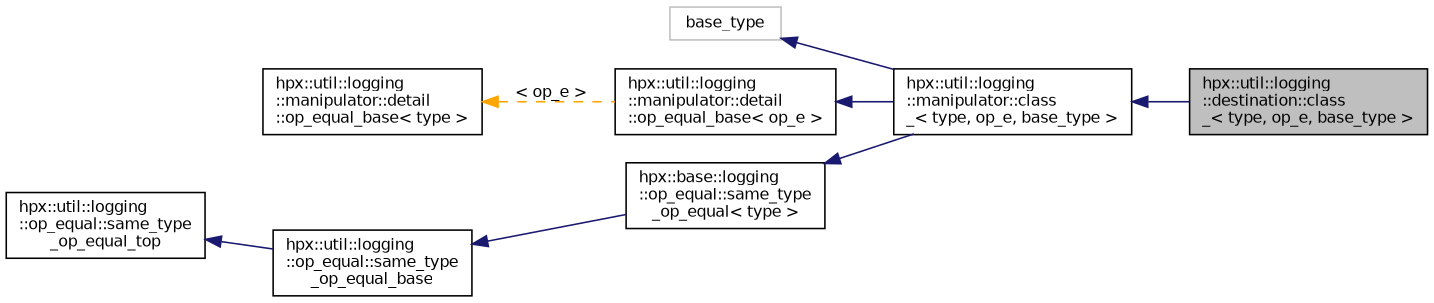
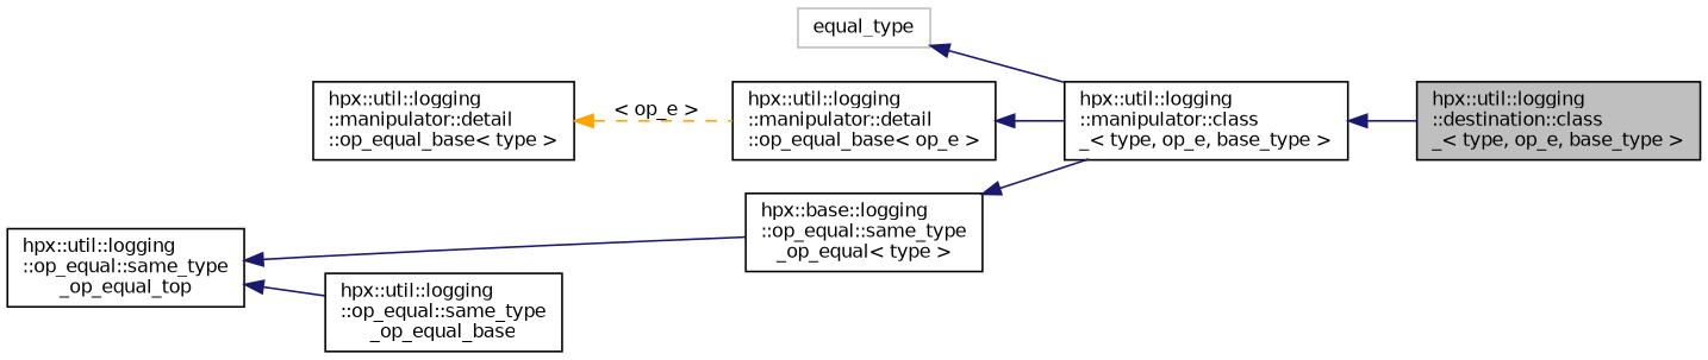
  digraph {
    rankdir=LR
    node [color=black fillcolor=white fontname=Helvetica fontsize=10 shape=record style=filled]
    edge [color=midnightblue dir=back fontname=Helvetica fontsize=10 labelfontname=Helvetica labelfontsize=10 style=solid]
    n1 [fillcolor=grey75 fontcolor=black height=0.2 label="hpx::util::logging\l::destination::class\l_\< type, op_e, base_type \>" width=0.4]
    n2 [height=0.2 label="hpx::util::logging\l::manipulator::class\l_\< type, op_e, base_type \>" width=0.4]
-   n3 [color=grey75 height=0.2 label=base_type width=0.4]
+   n3 [color=grey75 height=0.2 label=equal_type width=0.4]
    n4 [height=0.2 label="hpx::util::logging\l::manipulator::detail\l::op_equal_base\< op_e \>" width=0.4]
    n5 [height=0.2 label="hpx::util::logging\l::manipulator::detail\l::op_equal_base\< type \>" width=0.4]
    n6 [height=0.2 label="hpx::base::logging\l::op_equal::same_type\l_op_equal\< type \>" width=0.4]
    n7 [height=0.2 label="hpx::util::logging\l::op_equal::same_type\l_op_equal_base" width=0.4]
    n8 [height=0.2 label="hpx::util::logging\l::op_equal::same_type\l_op_equal_top" width=0.4]
    n2 -> n1
    n3 -> n2
    n4 -> n2
    n5 -> n4 [color=orange label=" \< op_e \>" style=dashed]
    n6 -> n2
-   n7 -> n6
+   n8 -> n6
    n8 -> n7
  }
